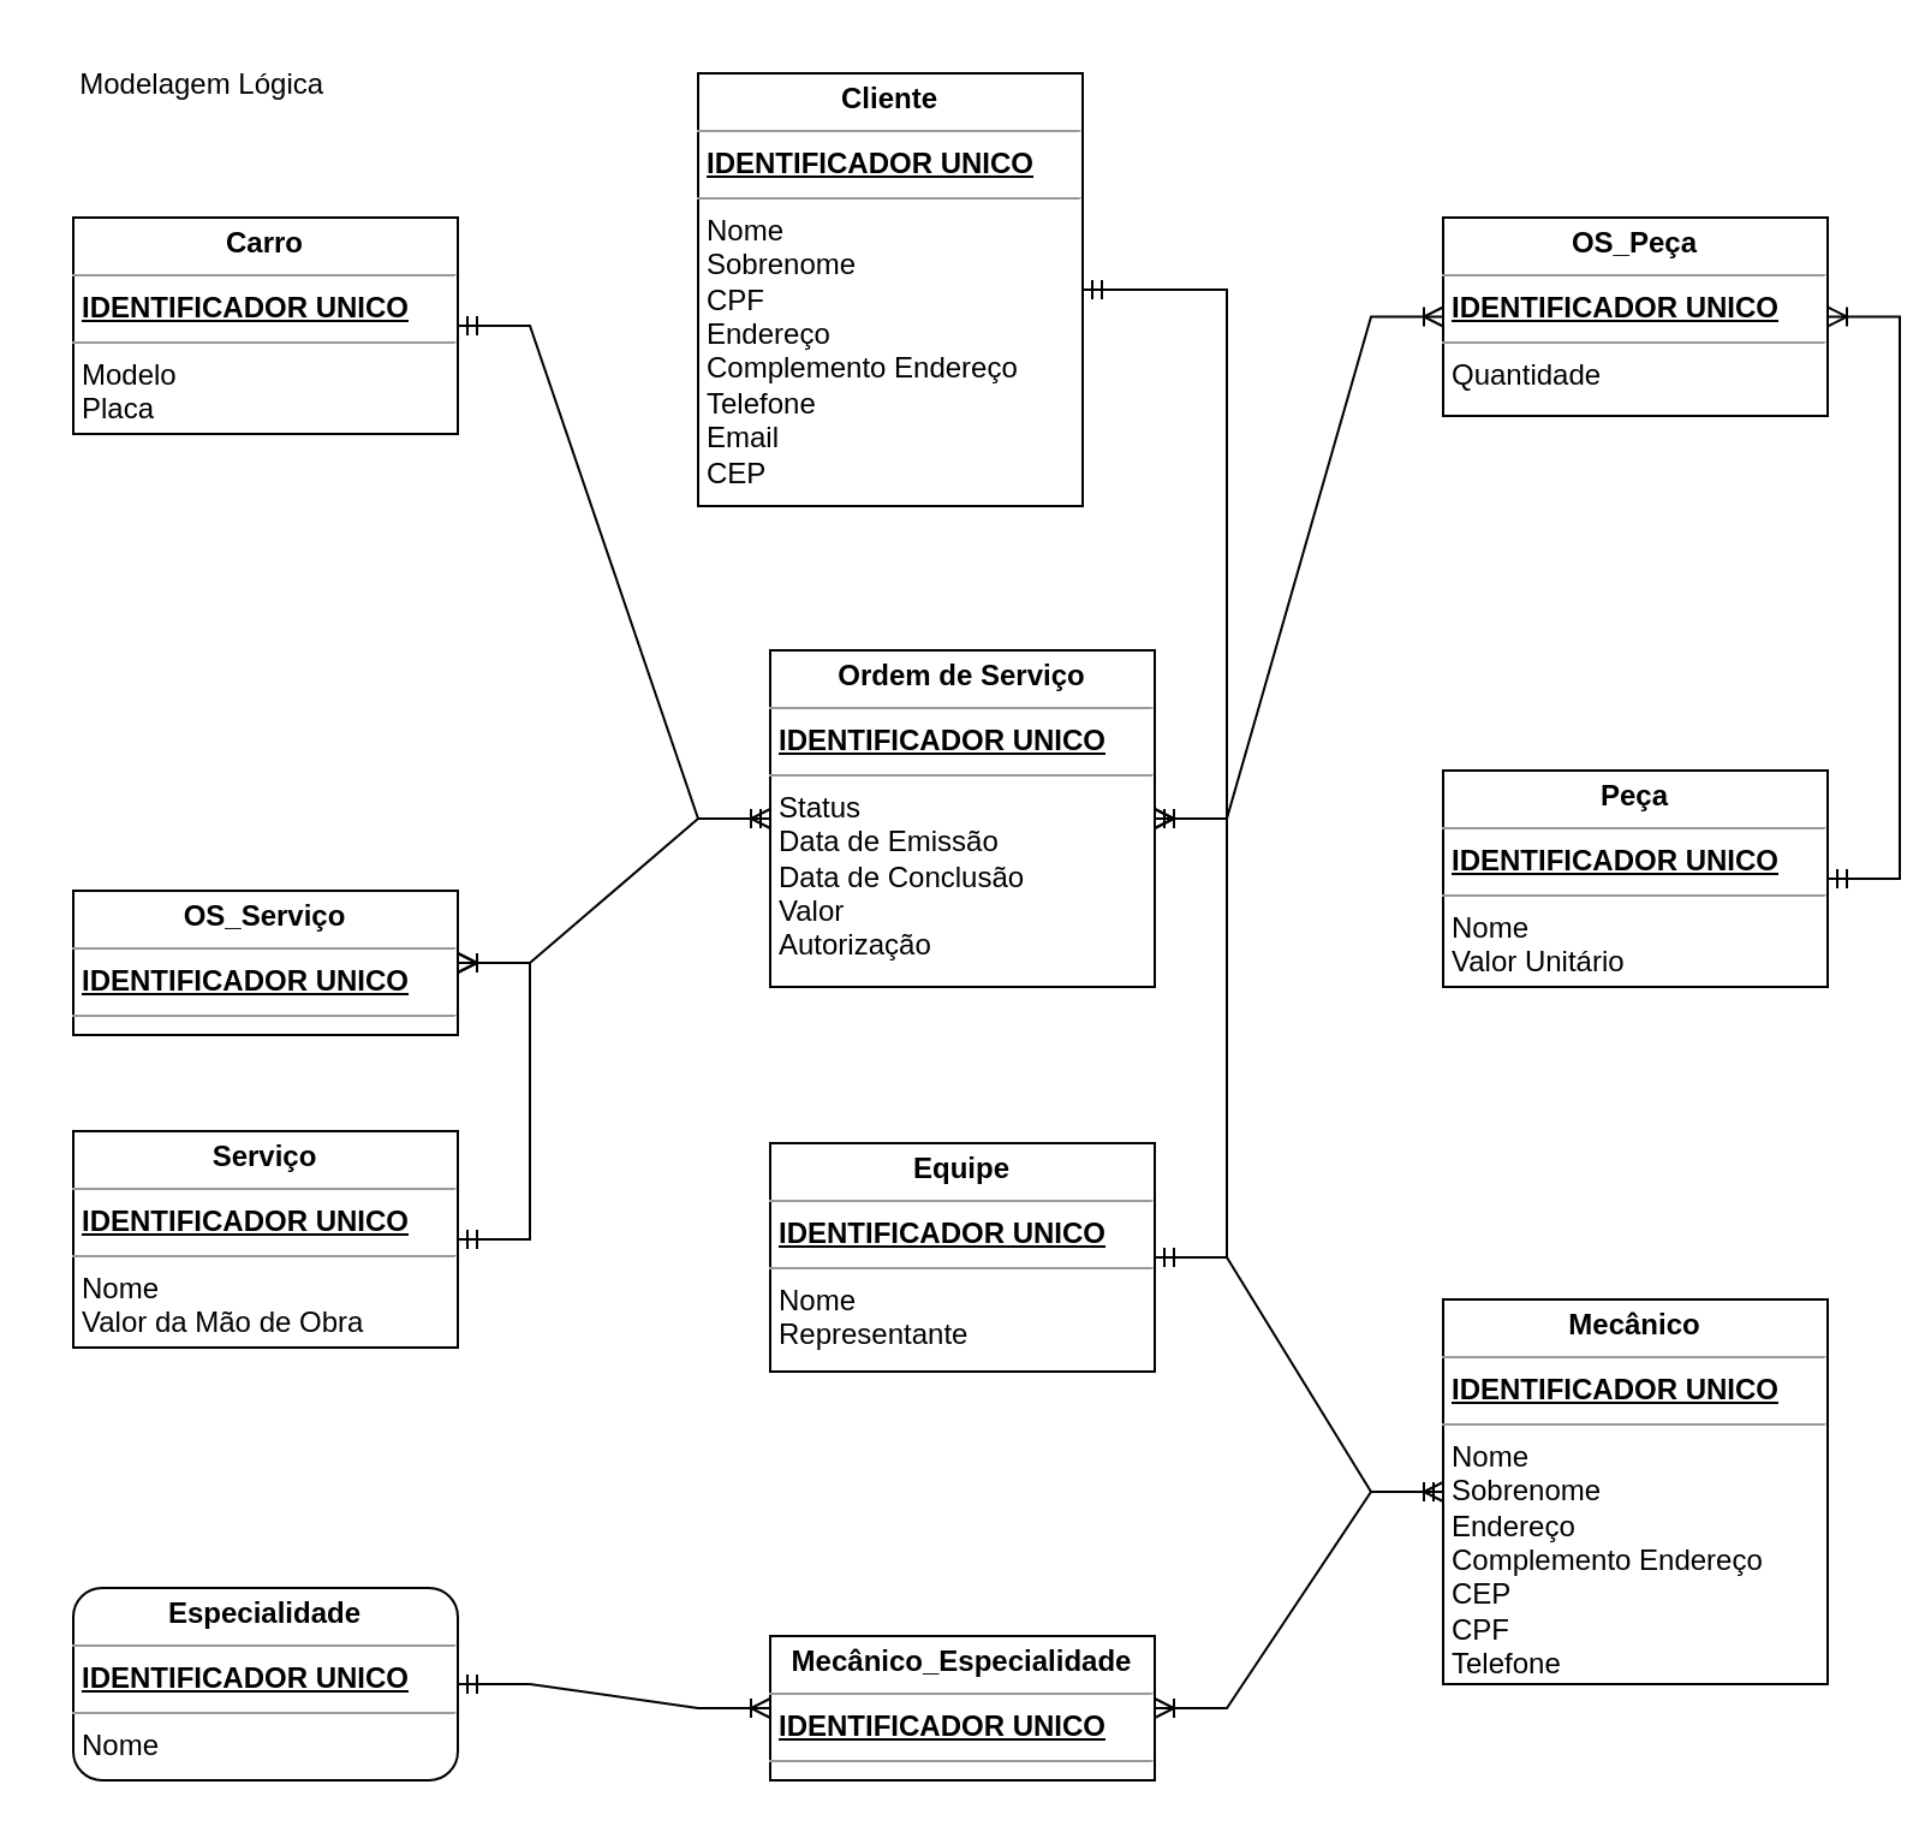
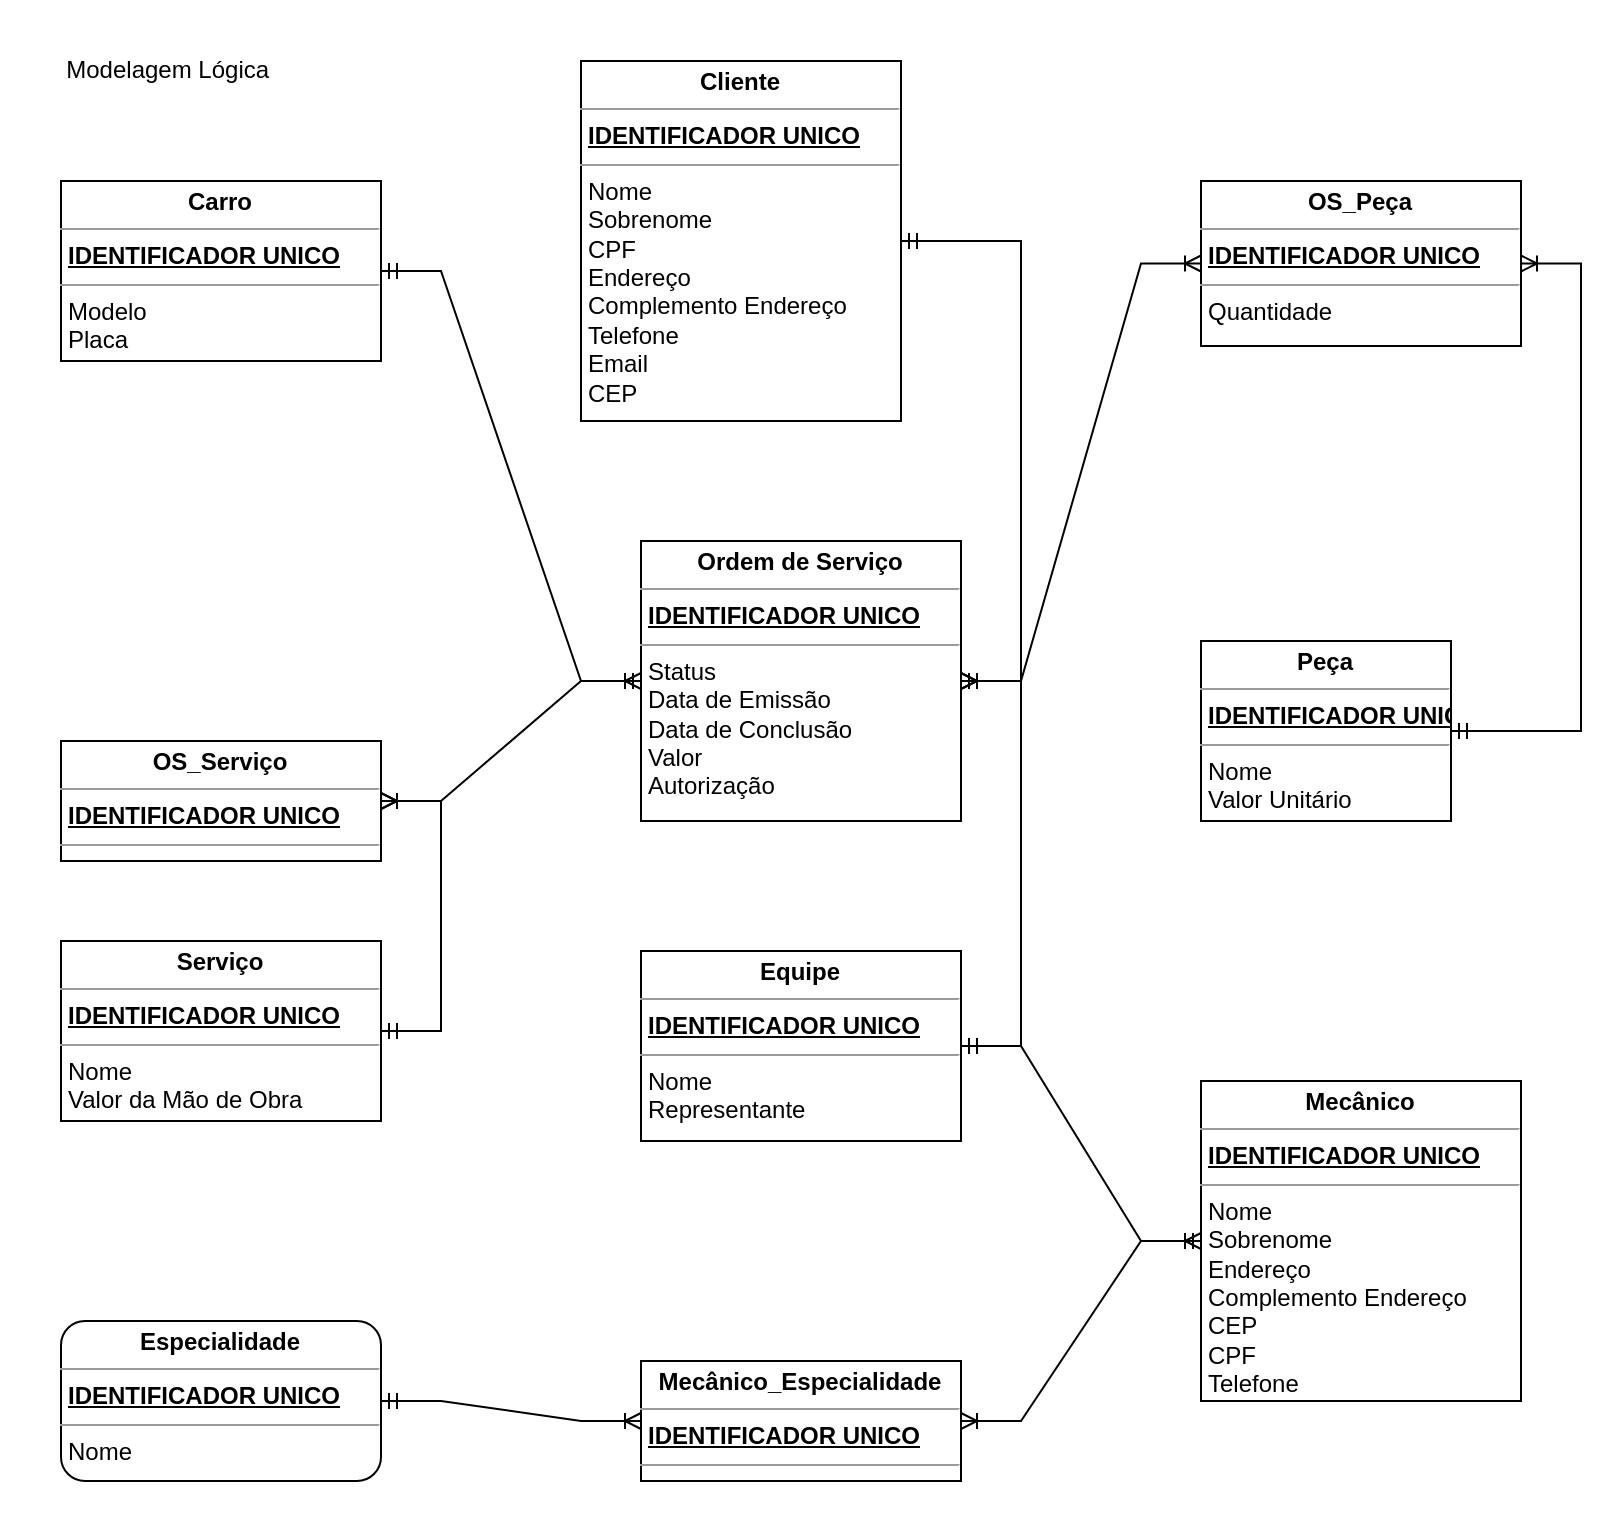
  <mxCell id="0" />
  <mxCell id="1" parent="0" />
  <mxCell id="2" value="Modelagem Lógica&amp;nbsp;" style="text;html=1;align=center;verticalAlign=middle;resizable=0;points=[];autosize=1;strokeColor=none;fillColor=none;" parent="1" vertex="1"><mxGeometry x="20" y="20" width="130" height="30" as="geometry" /></mxCell>
  <mxCell id="3" value="&lt;p style=&quot;margin:0px;margin-top:4px;text-align:center;&quot;&gt;&lt;b&gt;Cliente&lt;/b&gt;&lt;/p&gt;&lt;hr size=&quot;1&quot;&gt;&lt;p style=&quot;margin:0px;margin-left:4px;&quot;&gt;&lt;b style=&quot;border-color: var(--border-color);&quot;&gt;&lt;u style=&quot;border-color: var(--border-color);&quot;&gt;IDENTIFICADOR UNICO&lt;/u&gt;&lt;/b&gt;&lt;br&gt;&lt;/p&gt;&lt;hr size=&quot;1&quot;&gt;&lt;p style=&quot;margin:0px;margin-left:4px;&quot;&gt;Nome&lt;/p&gt;&lt;p style=&quot;margin:0px;margin-left:4px;&quot;&gt;Sobrenome&lt;/p&gt;&lt;p style=&quot;margin:0px;margin-left:4px;&quot;&gt;CPF&lt;/p&gt;&lt;p style=&quot;margin:0px;margin-left:4px;&quot;&gt;Endereço&lt;/p&gt;&lt;p style=&quot;margin:0px;margin-left:4px;&quot;&gt;Complemento Endereço&lt;/p&gt;&lt;p style=&quot;margin:0px;margin-left:4px;&quot;&gt;Telefone&lt;/p&gt;&lt;p style=&quot;margin:0px;margin-left:4px;&quot;&gt;Email&lt;/p&gt;&lt;p style=&quot;margin:0px;margin-left:4px;&quot;&gt;CEP&lt;/p&gt;&lt;p style=&quot;margin:0px;margin-left:4px;&quot;&gt;&lt;br&gt;&lt;/p&gt;" style="verticalAlign=top;align=left;overflow=fill;fontSize=12;fontFamily=Helvetica;html=1;" parent="1" vertex="1"><mxGeometry x="290" y="30" width="160" height="180" as="geometry" /></mxCell>
  <mxCell id="4" value="&lt;p style=&quot;margin:0px;margin-top:4px;text-align:center;&quot;&gt;&lt;b&gt;Ordem de Serviço&lt;/b&gt;&lt;/p&gt;&lt;hr size=&quot;1&quot;&gt;&lt;p style=&quot;margin:0px;margin-left:4px;&quot;&gt;&lt;b&gt;&lt;u&gt;IDENTIFICADOR UNICO&lt;/u&gt;&lt;/b&gt;&lt;/p&gt;&lt;hr size=&quot;1&quot;&gt;&lt;p style=&quot;margin:0px;margin-left:4px;&quot;&gt;&lt;span style=&quot;background-color: initial;&quot;&gt;Status&lt;/span&gt;&lt;br&gt;&lt;/p&gt;&lt;p style=&quot;margin:0px;margin-left:4px;&quot;&gt;Data de Emissão&lt;/p&gt;&lt;p style=&quot;margin:0px;margin-left:4px;&quot;&gt;Data de Conclusão&lt;/p&gt;&lt;p style=&quot;margin:0px;margin-left:4px;&quot;&gt;Valor&lt;br&gt;&lt;/p&gt;&lt;p style=&quot;margin:0px;margin-left:4px;&quot;&gt;Autorização&lt;/p&gt;&lt;p style=&quot;margin:0px;margin-left:4px;&quot;&gt;&lt;br&gt;&lt;/p&gt;" style="verticalAlign=top;align=left;overflow=fill;fontSize=12;fontFamily=Helvetica;html=1;" parent="1" vertex="1"><mxGeometry x="320" y="270" width="160" height="140" as="geometry" /></mxCell>
  <mxCell id="5" value="&lt;p style=&quot;margin:0px;margin-top:4px;text-align:center;&quot;&gt;&lt;b&gt;OS_Peça&lt;/b&gt;&lt;/p&gt;&lt;hr size=&quot;1&quot;&gt;&lt;p style=&quot;margin:0px;margin-left:4px;&quot;&gt;&lt;b&gt;&lt;u&gt;IDENTIFICADOR UNICO&lt;/u&gt;&lt;/b&gt;&lt;/p&gt;&lt;hr size=&quot;1&quot;&gt;&lt;p style=&quot;margin:0px;margin-left:4px;&quot;&gt;Quantidade&lt;/p&gt;&lt;p style=&quot;margin:0px;margin-left:4px;&quot;&gt;&lt;br&gt;&lt;/p&gt;" style="verticalAlign=top;align=left;overflow=fill;fontSize=12;fontFamily=Helvetica;html=1;" parent="1" vertex="1"><mxGeometry x="600" y="90" width="160" height="82.5" as="geometry" /></mxCell>
  <mxCell id="6" value="" style="edgeStyle=entityRelationEdgeStyle;fontSize=12;html=1;endArrow=ERoneToMany;startArrow=ERmandOne;rounded=0;" parent="1" source="3" target="4" edge="1"><mxGeometry width="100" height="100" relative="1" as="geometry"><mxPoint x="278" y="210" as="sourcePoint" /><mxPoint x="378" y="110" as="targetPoint" /></mxGeometry></mxCell>
  <mxCell id="7" value="" style="edgeStyle=entityRelationEdgeStyle;fontSize=12;html=1;endArrow=ERoneToMany;startArrow=ERmandOne;rounded=0;" parent="1" source="4" target="5" edge="1"><mxGeometry width="100" height="100" relative="1" as="geometry"><mxPoint x="530" y="260" as="sourcePoint" /><mxPoint x="378" y="110" as="targetPoint" /></mxGeometry></mxCell>
  <mxCell id="8" value="&lt;p style=&quot;margin:0px;margin-top:4px;text-align:center;&quot;&gt;&lt;b&gt;Carro&lt;/b&gt;&lt;/p&gt;&lt;hr size=&quot;1&quot;&gt;&lt;p style=&quot;margin:0px;margin-left:4px;&quot;&gt;&lt;b&gt;&lt;u&gt;IDENTIFICADOR UNICO&lt;/u&gt;&lt;/b&gt;&lt;/p&gt;&lt;hr size=&quot;1&quot;&gt;&lt;p style=&quot;margin:0px;margin-left:4px;&quot;&gt;Modelo&lt;/p&gt;&lt;p style=&quot;margin:0px;margin-left:4px;&quot;&gt;Placa&lt;/p&gt;&lt;p style=&quot;margin:0px;margin-left:4px;&quot;&gt;&lt;br&gt;&lt;/p&gt;&lt;p style=&quot;margin:0px;margin-left:4px;&quot;&gt;&lt;br&gt;&lt;/p&gt;" style="verticalAlign=top;align=left;overflow=fill;fontSize=12;fontFamily=Helvetica;html=1;" parent="1" vertex="1"><mxGeometry x="30" y="90" width="160" height="90" as="geometry" /></mxCell>
- <mxCell id="9" value="&lt;p style=&quot;margin:0px;margin-top:4px;text-align:center;&quot;&gt;&lt;b&gt;Peça&lt;/b&gt;&lt;/p&gt;&lt;hr size=&quot;1&quot;&gt;&lt;p style=&quot;margin:0px;margin-left:4px;&quot;&gt;&lt;b&gt;&lt;u&gt;IDENTIFICADOR UNICO&lt;/u&gt;&lt;/b&gt;&lt;/p&gt;&lt;hr size=&quot;1&quot;&gt;&lt;p style=&quot;margin:0px;margin-left:4px;&quot;&gt;Nome&lt;/p&gt;&lt;p style=&quot;margin:0px;margin-left:4px;&quot;&gt;Valor Unitário&lt;/p&gt;&lt;p style=&quot;margin:0px;margin-left:4px;&quot;&gt;&lt;br&gt;&lt;/p&gt;" style="verticalAlign=top;align=left;overflow=fill;fontSize=12;fontFamily=Helvetica;html=1;" parent="1" vertex="1"><mxGeometry x="600" y="320" width="160" height="90" as="geometry" /></mxCell>
+ <mxCell id="9" value="&lt;p style=&quot;margin:0px;margin-top:4px;text-align:center;&quot;&gt;&lt;b&gt;Peça&lt;/b&gt;&lt;/p&gt;&lt;hr size=&quot;1&quot;&gt;&lt;p style=&quot;margin:0px;margin-left:4px;&quot;&gt;&lt;b&gt;&lt;u&gt;IDENTIFICADOR UNICO&lt;/u&gt;&lt;/b&gt;&lt;/p&gt;&lt;hr size=&quot;1&quot;&gt;&lt;p style=&quot;margin:0px;margin-left:4px;&quot;&gt;Nome&lt;/p&gt;&lt;p style=&quot;margin:0px;margin-left:4px;&quot;&gt;Valor Unitário&lt;/p&gt;&lt;p style=&quot;margin:0px;margin-left:4px;&quot;&gt;&lt;br&gt;&lt;/p&gt;" style="verticalAlign=top;align=left;overflow=fill;fontSize=12;fontFamily=Helvetica;html=1;" parent="1" vertex="1"><mxGeometry x="600" y="320" width="125" height="90" as="geometry" /></mxCell>
  <mxCell id="10" value="&lt;p style=&quot;margin:0px;margin-top:4px;text-align:center;&quot;&gt;&lt;b&gt;OS_Serviço&lt;/b&gt;&lt;/p&gt;&lt;hr size=&quot;1&quot;&gt;&lt;p style=&quot;margin:0px;margin-left:4px;&quot;&gt;&lt;b&gt;&lt;u&gt;IDENTIFICADOR UNICO&lt;/u&gt;&lt;/b&gt;&lt;/p&gt;&lt;hr size=&quot;1&quot;&gt;&lt;p style=&quot;margin:0px;margin-left:4px;&quot;&gt;&lt;br&gt;&lt;/p&gt;" style="verticalAlign=top;align=left;overflow=fill;fontSize=12;fontFamily=Helvetica;html=1;" parent="1" vertex="1"><mxGeometry x="30" y="370" width="160" height="60" as="geometry" /></mxCell>
  <mxCell id="11" value="&lt;p style=&quot;margin:0px;margin-top:4px;text-align:center;&quot;&gt;&lt;b&gt;Serviço&lt;/b&gt;&lt;/p&gt;&lt;hr size=&quot;1&quot;&gt;&lt;p style=&quot;margin:0px;margin-left:4px;&quot;&gt;&lt;b&gt;&lt;u&gt;IDENTIFICADOR UNICO&lt;/u&gt;&lt;/b&gt;&lt;/p&gt;&lt;hr size=&quot;1&quot;&gt;&lt;p style=&quot;margin:0px;margin-left:4px;&quot;&gt;Nome&lt;/p&gt;&lt;p style=&quot;margin:0px;margin-left:4px;&quot;&gt;&lt;span style=&quot;background-color: initial;&quot;&gt;Valor da Mão de Obra&lt;/span&gt;&lt;/p&gt;" style="verticalAlign=top;align=left;overflow=fill;fontSize=12;fontFamily=Helvetica;html=1;" parent="1" vertex="1"><mxGeometry x="30" y="470" width="160" height="90" as="geometry" /></mxCell>
  <mxCell id="12" value="&lt;p style=&quot;margin:0px;margin-top:4px;text-align:center;&quot;&gt;&lt;b&gt;Equipe&lt;/b&gt;&lt;/p&gt;&lt;hr size=&quot;1&quot;&gt;&lt;p style=&quot;margin:0px;margin-left:4px;&quot;&gt;&lt;b&gt;&lt;u&gt;IDENTIFICADOR UNICO&lt;/u&gt;&lt;/b&gt;&lt;/p&gt;&lt;hr size=&quot;1&quot;&gt;&lt;p style=&quot;margin:0px;margin-left:4px;&quot;&gt;Nome&lt;/p&gt;&lt;p style=&quot;margin:0px;margin-left:4px;&quot;&gt;&lt;span style=&quot;background-color: initial;&quot;&gt;Representante&lt;/span&gt;&lt;/p&gt;" style="verticalAlign=top;align=left;overflow=fill;fontSize=12;fontFamily=Helvetica;html=1;" parent="1" vertex="1"><mxGeometry x="320" y="475" width="160" height="95" as="geometry" /></mxCell>
  <mxCell id="13" value="&lt;p style=&quot;margin:0px;margin-top:4px;text-align:center;&quot;&gt;&lt;b&gt;Mecânico&lt;/b&gt;&lt;/p&gt;&lt;hr size=&quot;1&quot;&gt;&lt;p style=&quot;margin:0px;margin-left:4px;&quot;&gt;&lt;u style=&quot;border-color: var(--border-color); font-weight: 700;&quot;&gt;IDENTIFICADOR UNICO&lt;/u&gt;&lt;/p&gt;&lt;hr size=&quot;1&quot;&gt;&lt;p style=&quot;margin:0px;margin-left:4px;&quot;&gt;Nome&lt;/p&gt;&lt;p style=&quot;margin:0px;margin-left:4px;&quot;&gt;Sobrenome&lt;/p&gt;&lt;p style=&quot;border-color: var(--border-color); margin: 0px 0px 0px 4px;&quot;&gt;Endereço&lt;/p&gt;&lt;p style=&quot;border-color: var(--border-color); margin: 0px 0px 0px 4px;&quot;&gt;Complemento Endereço&lt;/p&gt;&lt;p style=&quot;border-color: var(--border-color); margin: 0px 0px 0px 4px;&quot;&gt;&lt;span style=&quot;background-color: initial;&quot;&gt;CEP&lt;/span&gt;&lt;br&gt;&lt;/p&gt;&lt;p style=&quot;border-color: var(--border-color); margin: 0px 0px 0px 4px;&quot;&gt;&lt;span style=&quot;background-color: initial;&quot;&gt;CPF&lt;/span&gt;&lt;/p&gt;&lt;p style=&quot;border-color: var(--border-color); margin: 0px 0px 0px 4px;&quot;&gt;Telefone&lt;span style=&quot;background-color: initial;&quot;&gt;&lt;br&gt;&lt;/span&gt;&lt;/p&gt;" style="verticalAlign=top;align=left;overflow=fill;fontSize=12;fontFamily=Helvetica;html=1;" parent="1" vertex="1"><mxGeometry x="600" y="540" width="160" height="160" as="geometry" /></mxCell>
  <mxCell id="14" value="&lt;p style=&quot;margin:0px;margin-top:4px;text-align:center;&quot;&gt;&lt;b&gt;Mecânico_Especialidade&lt;/b&gt;&lt;/p&gt;&lt;hr size=&quot;1&quot;&gt;&lt;p style=&quot;margin:0px;margin-left:4px;&quot;&gt;&lt;b&gt;&lt;u&gt;IDENTIFICADOR UNICO&lt;/u&gt;&lt;/b&gt;&lt;/p&gt;&lt;hr size=&quot;1&quot;&gt;&lt;p style=&quot;margin:0px;margin-left:4px;&quot;&gt;&lt;br&gt;&lt;/p&gt;" style="verticalAlign=top;align=left;overflow=fill;fontSize=12;fontFamily=Helvetica;html=1;" parent="1" vertex="1"><mxGeometry x="320" y="680" width="160" height="60" as="geometry" /></mxCell>
  <mxCell id="15" value="&lt;p style=&quot;margin:0px;margin-top:4px;text-align:center;&quot;&gt;&lt;b&gt;Especialidade&lt;/b&gt;&lt;/p&gt;&lt;hr size=&quot;1&quot;&gt;&lt;p style=&quot;margin:0px;margin-left:4px;&quot;&gt;&lt;b&gt;&lt;u&gt;IDENTIFICADOR UNICO&lt;/u&gt;&lt;/b&gt;&lt;/p&gt;&lt;hr size=&quot;1&quot;&gt;&lt;p style=&quot;margin:0px;margin-left:4px;&quot;&gt;Nome&lt;/p&gt;&lt;p style=&quot;margin:0px;margin-left:4px;&quot;&gt;&lt;br&gt;&lt;/p&gt;" style="verticalAlign=top;align=left;overflow=fill;fontSize=12;fontFamily=Helvetica;html=1;rounded=1;" parent="1" vertex="1"><mxGeometry x="30" y="660" width="160" height="80" as="geometry" /></mxCell>
  <mxCell id="16" value="" style="edgeStyle=entityRelationEdgeStyle;fontSize=12;html=1;endArrow=ERoneToMany;startArrow=ERmandOne;rounded=0;" parent="1" source="8" target="4" edge="1"><mxGeometry width="100" height="100" relative="1" as="geometry"><mxPoint x="209.5" y="172.5" as="sourcePoint" /><mxPoint x="341" y="172.5" as="targetPoint" /></mxGeometry></mxCell>
  <mxCell id="17" value="" style="edgeStyle=entityRelationEdgeStyle;fontSize=12;html=1;endArrow=ERoneToMany;startArrow=ERmandOne;rounded=0;" parent="1" source="9" target="5" edge="1"><mxGeometry width="100" height="100" relative="1" as="geometry"><mxPoint x="560" y="400" as="sourcePoint" /><mxPoint x="540" y="330" as="targetPoint" /></mxGeometry></mxCell>
  <mxCell id="18" value="" style="edgeStyle=entityRelationEdgeStyle;fontSize=12;html=1;endArrow=ERoneToMany;startArrow=ERmandOne;rounded=0;" parent="1" source="4" target="10" edge="1"><mxGeometry width="100" height="100" relative="1" as="geometry"><mxPoint x="490" y="205" as="sourcePoint" /><mxPoint x="620" y="180" as="targetPoint" /></mxGeometry></mxCell>
  <mxCell id="19" value="" style="edgeStyle=entityRelationEdgeStyle;fontSize=12;html=1;endArrow=ERoneToMany;startArrow=ERmandOne;rounded=0;" parent="1" source="11" target="10" edge="1"><mxGeometry width="100" height="100" relative="1" as="geometry"><mxPoint x="550" y="450" as="sourcePoint" /><mxPoint x="540" y="500" as="targetPoint" /></mxGeometry></mxCell>
  <mxCell id="20" value="" style="edgeStyle=entityRelationEdgeStyle;fontSize=12;html=1;endArrow=ERoneToMany;startArrow=ERmandOne;rounded=0;" parent="1" source="12" target="4" edge="1"><mxGeometry width="100" height="100" relative="1" as="geometry"><mxPoint x="530" y="680" as="sourcePoint" /><mxPoint x="260" y="540" as="targetPoint" /></mxGeometry></mxCell>
  <mxCell id="21" value="" style="edgeStyle=entityRelationEdgeStyle;fontSize=12;html=1;endArrow=ERoneToMany;startArrow=ERmandOne;rounded=0;" parent="1" source="12" target="13" edge="1"><mxGeometry width="100" height="100" relative="1" as="geometry"><mxPoint x="210" y="680" as="sourcePoint" /><mxPoint x="495" y="417.5" as="targetPoint" /></mxGeometry></mxCell>
  <mxCell id="22" value="" style="edgeStyle=entityRelationEdgeStyle;fontSize=12;html=1;endArrow=ERoneToMany;startArrow=ERmandOne;rounded=0;" parent="1" source="13" target="14" edge="1"><mxGeometry width="100" height="100" relative="1" as="geometry"><mxPoint x="530" y="810" as="sourcePoint" /><mxPoint x="170" y="810" as="targetPoint" /></mxGeometry></mxCell>
  <mxCell id="23" value="" style="edgeStyle=entityRelationEdgeStyle;fontSize=12;html=1;endArrow=ERoneToMany;startArrow=ERmandOne;rounded=0;" parent="1" source="15" target="14" edge="1"><mxGeometry width="100" height="100" relative="1" as="geometry"><mxPoint x="570" y="910" as="sourcePoint" /><mxPoint x="480" y="847.5" as="targetPoint" /></mxGeometry></mxCell>
